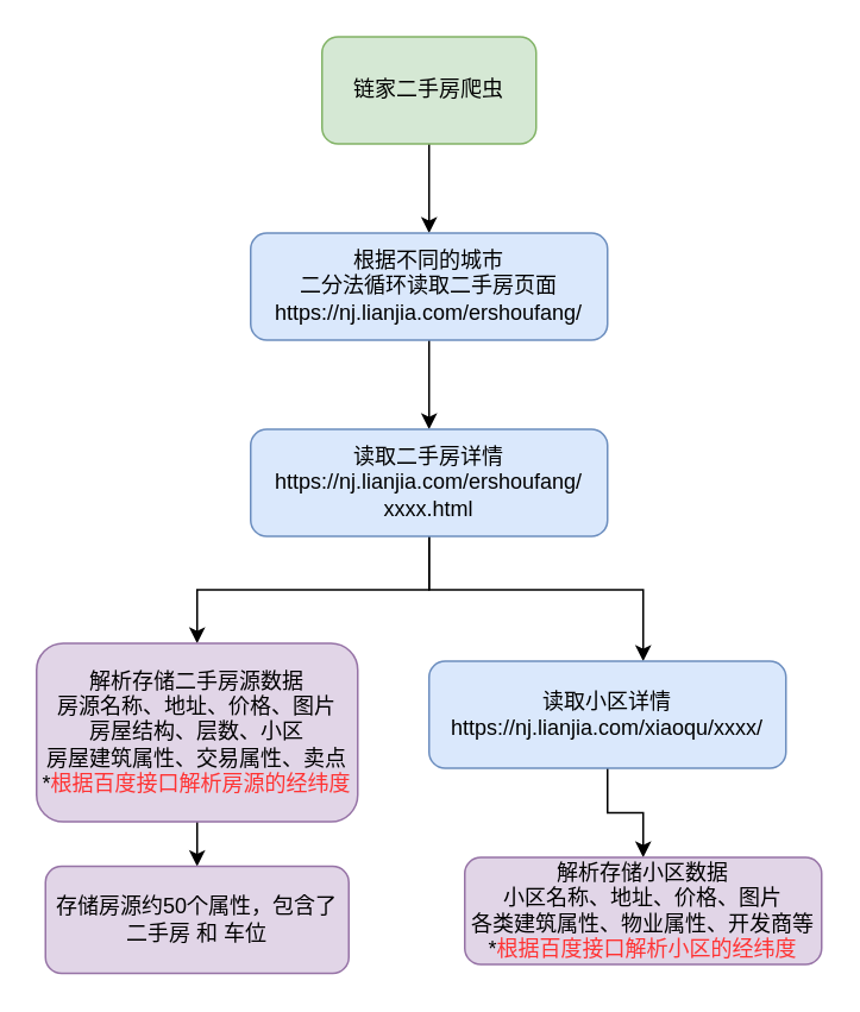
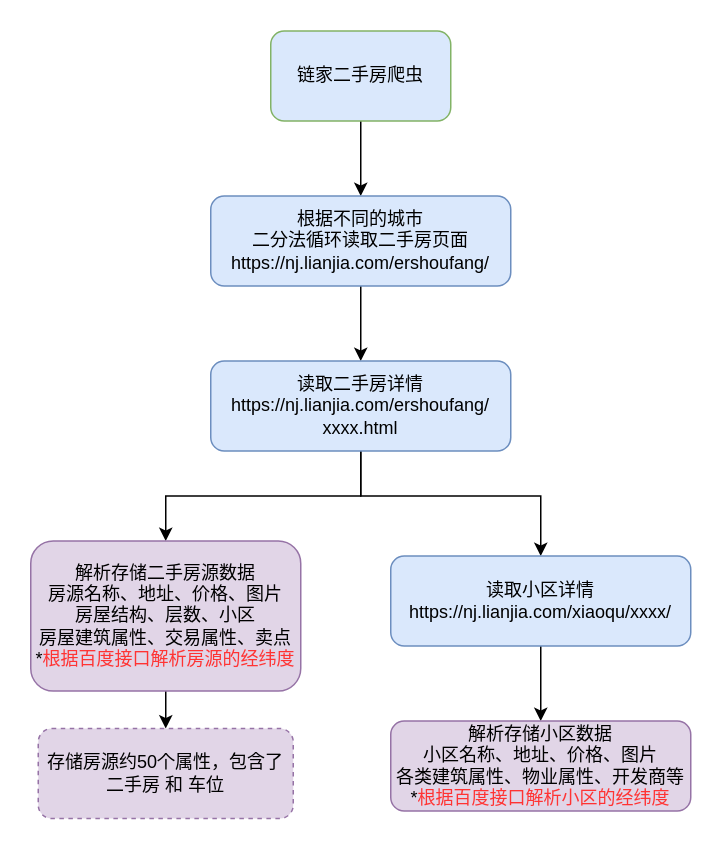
  <mxCell id="0" />
  <mxCell id="1" parent="0" />
  <mxCell id="2" value="" style="edgeStyle=orthogonalEdgeStyle;rounded=0;orthogonalLoop=1;jettySize=auto;html=1;" edge="1" parent="1" source="3" target="5"><mxGeometry relative="1" as="geometry" /></mxCell>
- <mxCell id="3" value="链家二手房爬虫" style="rounded=1;whiteSpace=wrap;html=1;fillColor=#d5e8d4;strokeColor=#82b366;" vertex="1" parent="1"><mxGeometry x="180" y="20" width="120" height="60" as="geometry" /></mxCell>
+ <mxCell id="3" value="链家二手房爬虫" style="rounded=1;whiteSpace=wrap;html=1;fillColor=#dae8fc;strokeColor=#82b366;" vertex="1" parent="1"><mxGeometry x="180" y="20" width="120" height="60" as="geometry" /></mxCell>
  <mxCell id="4" style="edgeStyle=orthogonalEdgeStyle;rounded=0;orthogonalLoop=1;jettySize=auto;html=1;exitX=0.5;exitY=1;exitDx=0;exitDy=0;entryX=0.5;entryY=0;entryDx=0;entryDy=0;" edge="1" parent="1" source="5" target="8"><mxGeometry relative="1" as="geometry"><Array as="points"><mxPoint x="240" y="240" /><mxPoint x="240" y="240" /></Array></mxGeometry></mxCell>
  <mxCell id="5" value="根据不同的城市&lt;br&gt;二分法循环读取二手房页面&lt;br&gt;https://nj.lianjia.com/ershoufang/" style="rounded=1;whiteSpace=wrap;html=1;fillColor=#dae8fc;strokeColor=#6c8ebf;" vertex="1" parent="1"><mxGeometry x="140" y="130" width="200" height="60" as="geometry" /></mxCell>
  <mxCell id="6" style="edgeStyle=orthogonalEdgeStyle;rounded=0;orthogonalLoop=1;jettySize=auto;html=1;exitX=0.5;exitY=1;exitDx=0;exitDy=0;fontColor=#FF3333;" edge="1" parent="1" source="8" target="10"><mxGeometry relative="1" as="geometry"><Array as="points"><mxPoint x="240" y="330" /><mxPoint x="360" y="330" /></Array></mxGeometry></mxCell>
  <mxCell id="7" style="edgeStyle=orthogonalEdgeStyle;rounded=0;orthogonalLoop=1;jettySize=auto;html=1;exitX=0.5;exitY=1;exitDx=0;exitDy=0;entryX=0.5;entryY=0;entryDx=0;entryDy=0;fontColor=#FF3333;" edge="1" parent="1" source="8" target="12"><mxGeometry relative="1" as="geometry" /></mxCell>
  <mxCell id="8" value="读取二手房详情&lt;br&gt;https://nj.lianjia.com/ershoufang/&lt;br&gt;xxxx.html" style="rounded=1;whiteSpace=wrap;html=1;fillColor=#dae8fc;strokeColor=#6c8ebf;" vertex="1" parent="1"><mxGeometry x="140" y="240" width="200" height="60" as="geometry" /></mxCell>
  <mxCell id="9" style="edgeStyle=orthogonalEdgeStyle;rounded=0;orthogonalLoop=1;jettySize=auto;html=1;exitX=0.5;exitY=1;exitDx=0;exitDy=0;entryX=0.5;entryY=0;entryDx=0;entryDy=0;fontColor=#FF3333;" edge="1" parent="1" source="10" target="13"><mxGeometry relative="1" as="geometry" /></mxCell>
- <mxCell id="10" value="读取小区详情&lt;br&gt;https://nj.lianjia.com/xiaoqu/xxxx/" style="rounded=1;whiteSpace=wrap;html=1;fillColor=#dae8fc;strokeColor=#6c8ebf;" vertex="1" parent="1"><mxGeometry x="240" y="370" width="200" height="60" as="geometry" /></mxCell>
+ <mxCell id="10" value="读取小区详情&lt;br&gt;https://nj.lianjia.com/xiaoqu/xxxx/" style="rounded=1;whiteSpace=wrap;html=1;fillColor=#dae8fc;strokeColor=#6c8ebf;" vertex="1" parent="1"><mxGeometry x="260" y="370" width="200" height="60" as="geometry" /></mxCell>
  <mxCell id="11" style="edgeStyle=orthogonalEdgeStyle;rounded=0;orthogonalLoop=1;jettySize=auto;html=1;exitX=0.5;exitY=1;exitDx=0;exitDy=0;entryX=0.5;entryY=0;entryDx=0;entryDy=0;fontColor=#FF3333;" edge="1" parent="1" source="12" target="14"><mxGeometry relative="1" as="geometry" /></mxCell>
  <mxCell id="12" value="解析存储二手房源数据&lt;br&gt;房源名称、地址、价格、图片&lt;br&gt;房屋结构、层数、小区&lt;br&gt;房屋建筑属性、交易属性、卖点&lt;br&gt;*&lt;font color=&quot;#ff3333&quot;&gt;根据百度接口解析房源的经纬度&lt;/font&gt;" style="rounded=1;whiteSpace=wrap;html=1;fillColor=#e1d5e7;strokeColor=#9673a6;" vertex="1" parent="1"><mxGeometry x="20" y="360" width="180" height="100" as="geometry" /></mxCell>
  <mxCell id="13" value="解析存储小区数据&lt;br&gt;小区名称、地址、价格、图片&lt;br&gt;各类建筑属性、物业属性、开发商等&lt;br&gt;*&lt;font color=&quot;#ff3333&quot;&gt;根据百度接口解析小区的经纬度&lt;/font&gt;" style="rounded=1;whiteSpace=wrap;html=1;fillColor=#e1d5e7;strokeColor=#9673a6;" vertex="1" parent="1"><mxGeometry x="260" y="480" width="200" height="60" as="geometry" /></mxCell>
- <mxCell id="14" value="存储房源约50个属性，包含了二手房 和 车位" style="rounded=1;whiteSpace=wrap;html=1;fillColor=#e1d5e7;strokeColor=#9673a6;" vertex="1" parent="1"><mxGeometry x="25" y="485" width="170" height="60" as="geometry" /></mxCell>
+ <mxCell id="14" value="存储房源约50个属性，包含了二手房 和 车位" style="rounded=1;whiteSpace=wrap;html=1;fillColor=#e1d5e7;strokeColor=#9673a6;dashed=1;" vertex="1" parent="1"><mxGeometry x="25" y="485" width="170" height="60" as="geometry" /></mxCell>
